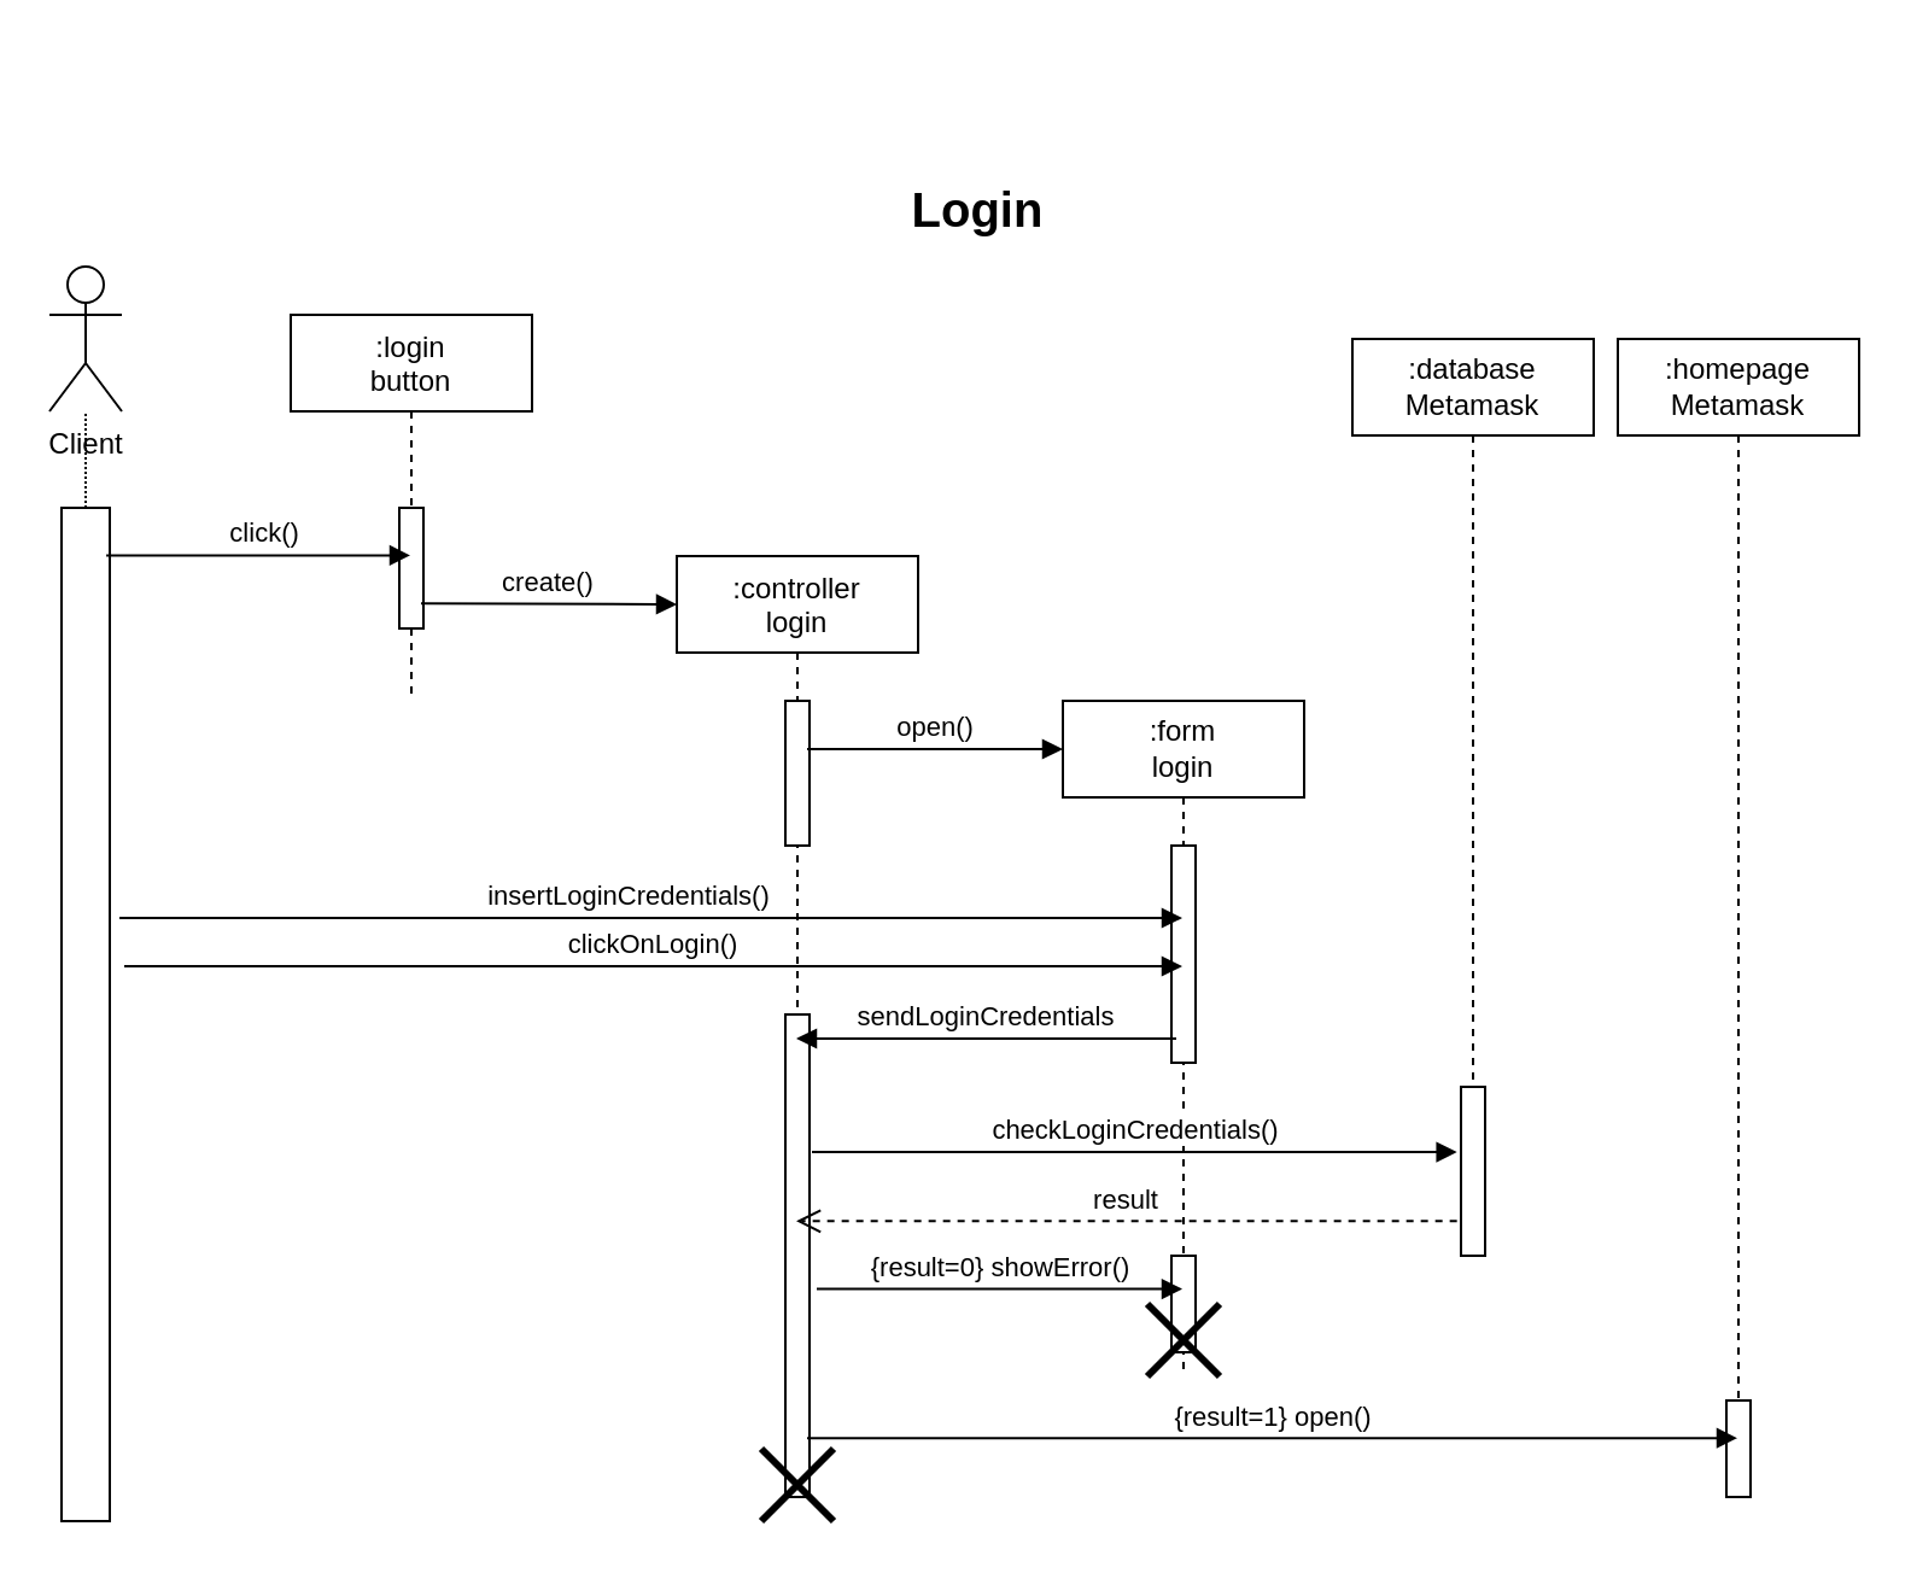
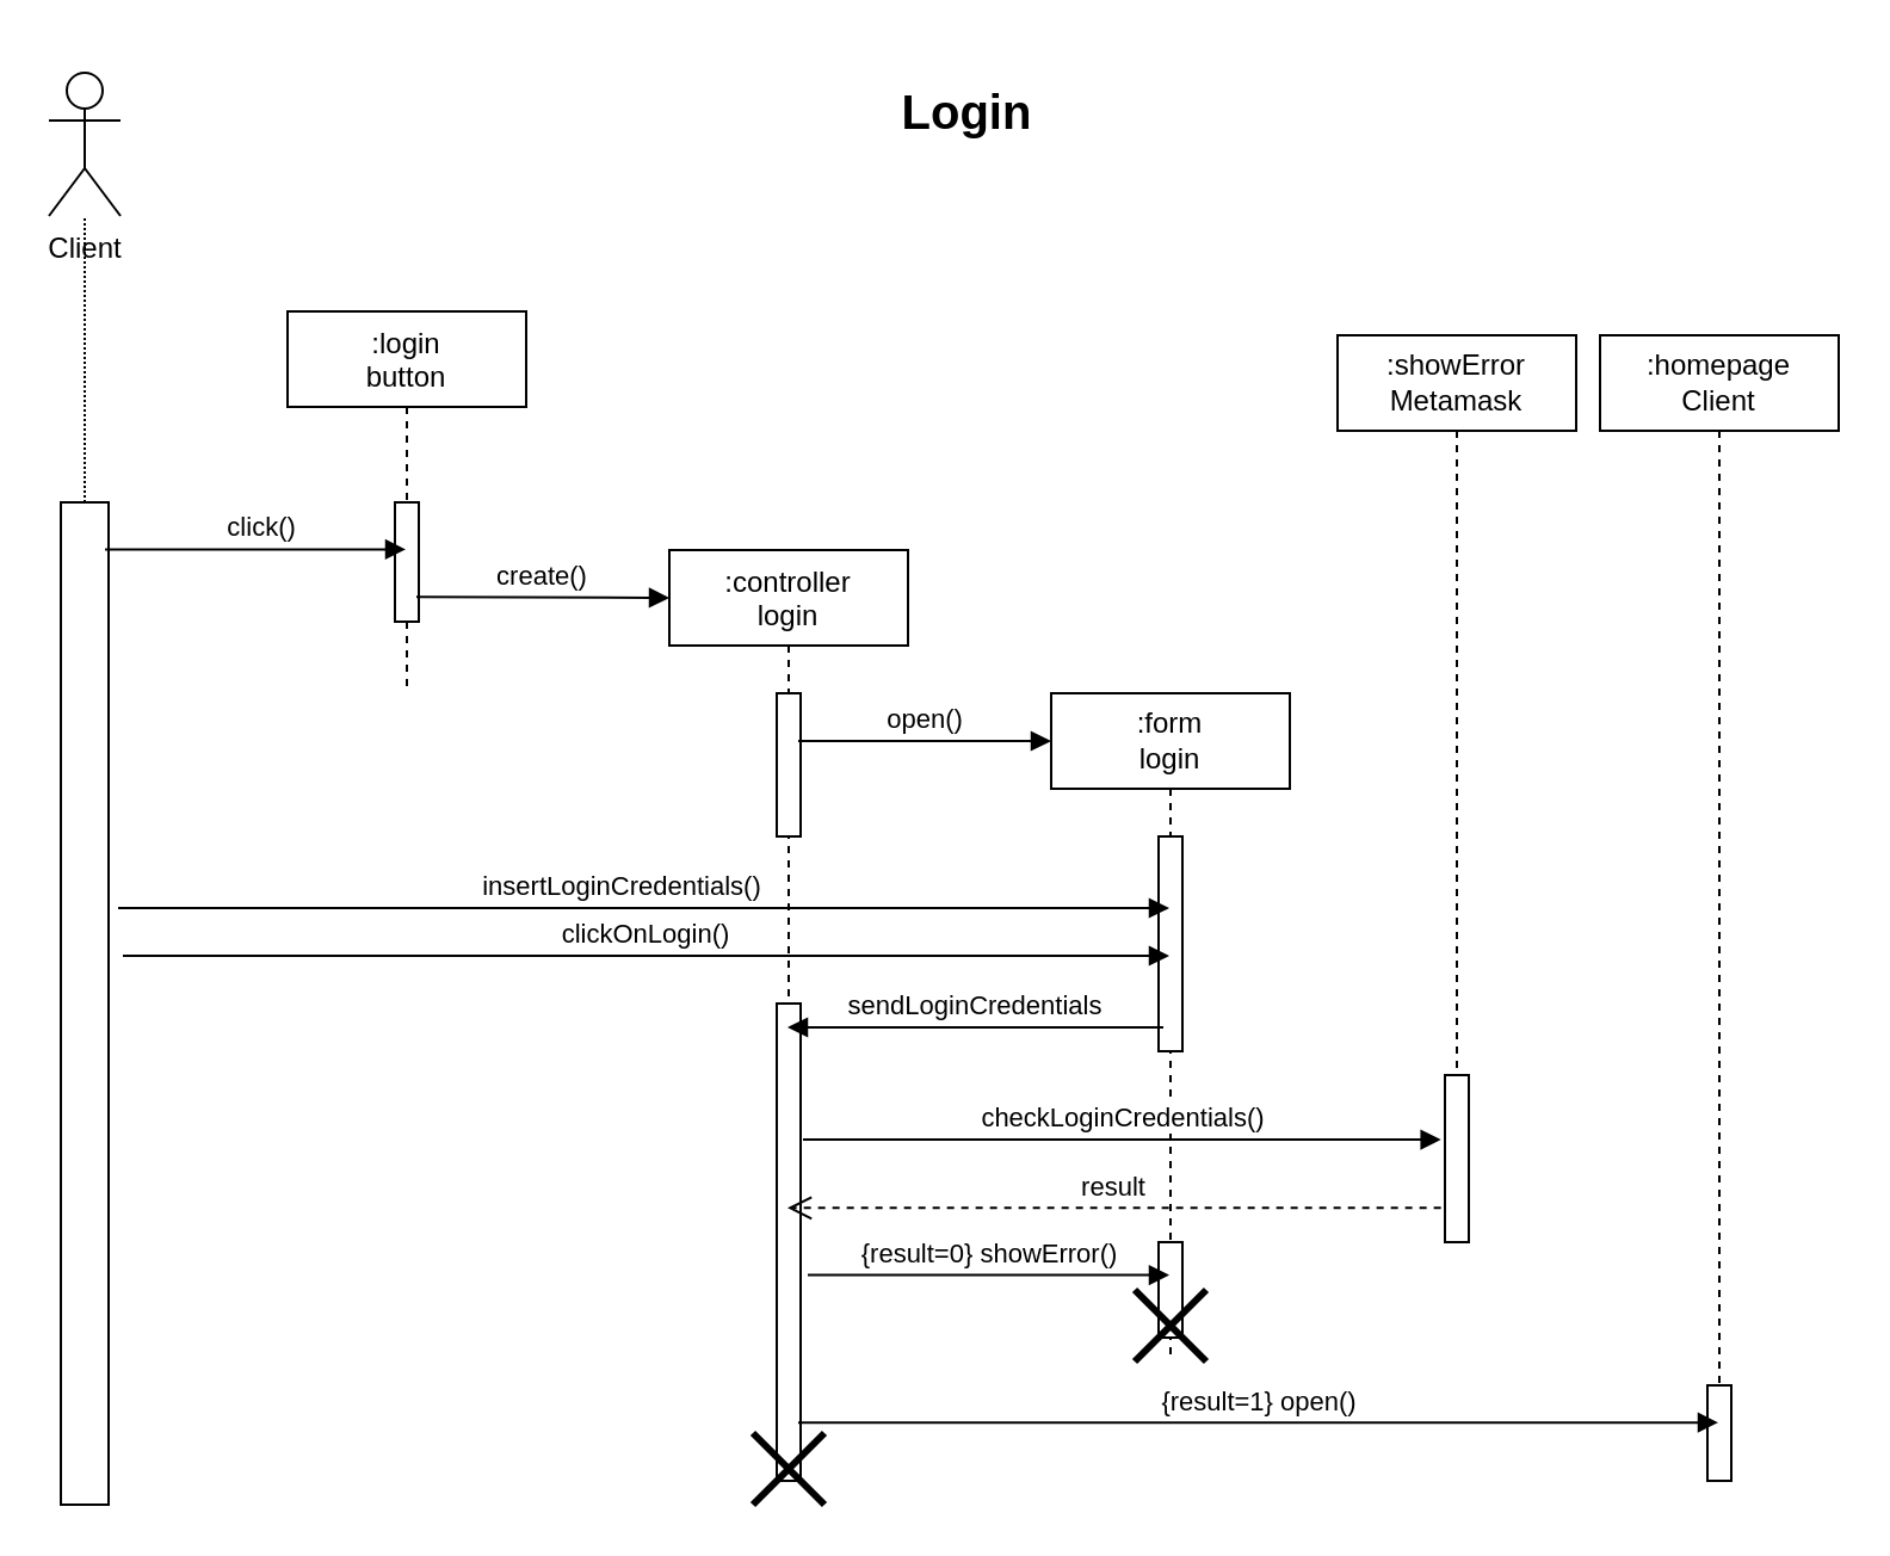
  <mxCell id="0" />
  <mxCell id="1" parent="0" />
  <mxCell id="2" value=":login&#10;button" style="shape=umlLifeline;perimeter=lifelinePerimeter;container=1;collapsible=0;recursiveResize=0;rounded=0;shadow=0;strokeWidth=1;size=40;" parent="1" vertex="1"><mxGeometry x="120" y="130" width="100" height="160" as="geometry" /></mxCell>
  <mxCell id="3" value="" style="points=[];perimeter=orthogonalPerimeter;rounded=0;shadow=0;strokeWidth=1;" parent="2" vertex="1"><mxGeometry x="45" y="80" width="10" height="50" as="geometry" /></mxCell>
  <mxCell id="4" value=":controller&#10;login" style="shape=umlLifeline;perimeter=lifelinePerimeter;container=1;collapsible=0;recursiveResize=0;rounded=0;shadow=0;strokeWidth=1;" parent="1" vertex="1"><mxGeometry x="280" y="230" width="100" height="390" as="geometry" /></mxCell>
  <mxCell id="5" value="" style="points=[];perimeter=orthogonalPerimeter;rounded=0;shadow=0;strokeWidth=1;" parent="4" vertex="1"><mxGeometry x="45" y="60" width="10" height="60" as="geometry" /></mxCell>
  <mxCell id="6" value="" style="html=1;points=[];perimeter=orthogonalPerimeter;" parent="4" vertex="1"><mxGeometry x="45" y="190" width="10" height="200" as="geometry" /></mxCell>
  <mxCell id="7" value="create()" style="verticalAlign=bottom;endArrow=block;shadow=0;strokeWidth=1;exitX=0.54;exitY=0.748;exitDx=0;exitDy=0;exitPerimeter=0;" parent="1" source="2" edge="1"><mxGeometry relative="1" as="geometry"><mxPoint x="190" y="248" as="sourcePoint" /><mxPoint x="280" y="250" as="targetPoint" /></mxGeometry></mxCell>
- <mxCell id="8" value="Client" style="shape=umlActor;verticalLabelPosition=bottom;verticalAlign=top;html=1;" parent="1" vertex="1"><mxGeometry x="20" y="110" width="30" height="60" as="geometry" /></mxCell>
+ <mxCell id="8" value="Client" style="shape=umlActor;verticalLabelPosition=bottom;verticalAlign=top;html=1;" parent="1" vertex="1"><mxGeometry x="20" y="30" width="30" height="60" as="geometry" /></mxCell>
  <mxCell id="9" value="" style="html=1;points=[];perimeter=orthogonalPerimeter;" parent="1" vertex="1"><mxGeometry x="25" y="210" width="20" height="420" as="geometry" /></mxCell>
  <mxCell id="10" value="click()" style="verticalAlign=bottom;startArrow=none;endArrow=block;startSize=8;shadow=0;strokeWidth=1;exitX=0.927;exitY=0.047;exitDx=0;exitDy=0;exitPerimeter=0;startFill=0;" parent="1" source="9" target="2" edge="1"><mxGeometry x="0.053" relative="1" as="geometry"><mxPoint x="70" y="230" as="sourcePoint" /><mxPoint x="150" y="230" as="targetPoint" /><mxPoint as="offset" /></mxGeometry></mxCell>
  <mxCell id="11" value="open()" style="html=1;verticalAlign=bottom;endArrow=block;entryX=0;entryY=0.5;entryDx=0;entryDy=0;" parent="1" edge="1"><mxGeometry width="80" relative="1" as="geometry"><mxPoint x="334" y="310" as="sourcePoint" /><mxPoint x="440" y="310" as="targetPoint" /></mxGeometry></mxCell>
  <mxCell id="12" value=":form&lt;br&gt;login" style="shape=umlLifeline;perimeter=lifelinePerimeter;whiteSpace=wrap;html=1;container=1;collapsible=0;recursiveResize=0;outlineConnect=0;" parent="1" vertex="1"><mxGeometry x="440" y="290" width="100" height="280" as="geometry" /></mxCell>
  <mxCell id="13" value="" style="points=[];perimeter=orthogonalPerimeter;rounded=0;shadow=0;strokeWidth=1;" parent="12" vertex="1"><mxGeometry x="45" y="60" width="10" height="90" as="geometry" /></mxCell>
  <mxCell id="14" value="" style="html=1;points=[];perimeter=orthogonalPerimeter;" parent="12" vertex="1"><mxGeometry x="45" y="230" width="10" height="40" as="geometry" /></mxCell>
  <mxCell id="15" value="" style="shape=umlDestroy;whiteSpace=wrap;html=1;strokeWidth=3;" parent="12" vertex="1"><mxGeometry x="35" y="250" width="30" height="30" as="geometry" /></mxCell>
  <mxCell id="16" value="insertLoginCredentials()" style="html=1;verticalAlign=bottom;endArrow=block;" parent="1" target="12" edge="1"><mxGeometry x="-0.041" width="80" relative="1" as="geometry"><mxPoint x="49" y="380" as="sourcePoint" /><mxPoint x="480" y="376" as="targetPoint" /><mxPoint as="offset" /></mxGeometry></mxCell>
  <mxCell id="17" value="sendLoginCredentials" style="html=1;verticalAlign=bottom;endArrow=block;" parent="1" target="4" edge="1"><mxGeometry width="80" relative="1" as="geometry"><mxPoint x="487" y="430" as="sourcePoint" /><mxPoint x="360" y="400" as="targetPoint" /><Array as="points"><mxPoint x="410" y="430" /></Array></mxGeometry></mxCell>
  <mxCell id="18" value="clickOnLogin()" style="html=1;verticalAlign=bottom;endArrow=block;" parent="1" target="12" edge="1"><mxGeometry width="80" relative="1" as="geometry"><mxPoint x="51" y="400" as="sourcePoint" /><mxPoint x="340" y="360" as="targetPoint" /></mxGeometry></mxCell>
- <mxCell id="19" value=":homepage&lt;br&gt;Metamask" style="shape=umlLifeline;perimeter=lifelinePerimeter;whiteSpace=wrap;html=1;container=1;collapsible=0;recursiveResize=0;outlineConnect=0;" parent="1" vertex="1"><mxGeometry x="670" y="140" width="100" height="470" as="geometry" /></mxCell>
+ <mxCell id="19" value=":homepage&lt;br&gt;Client" style="shape=umlLifeline;perimeter=lifelinePerimeter;whiteSpace=wrap;html=1;container=1;collapsible=0;recursiveResize=0;outlineConnect=0;" parent="1" vertex="1"><mxGeometry x="670" y="140" width="100" height="470" as="geometry" /></mxCell>
  <mxCell id="20" value="" style="html=1;points=[];perimeter=orthogonalPerimeter;" parent="19" vertex="1"><mxGeometry x="45" y="440" width="10" height="40" as="geometry" /></mxCell>
  <mxCell id="21" value="{result=1} open()" style="html=1;verticalAlign=bottom;endArrow=block;exitX=0.9;exitY=0.878;exitDx=0;exitDy=0;exitPerimeter=0;" parent="1" source="6" target="19" edge="1"><mxGeometry width="80" relative="1" as="geometry"><mxPoint x="333" y="580" as="sourcePoint" /><mxPoint x="710" y="580" as="targetPoint" /></mxGeometry></mxCell>
  <mxCell id="22" value="{result=0} showError()" style="html=1;verticalAlign=bottom;endArrow=block;exitX=0.58;exitY=0.779;exitDx=0;exitDy=0;exitPerimeter=0;" parent="1" source="4" target="12" edge="1"><mxGeometry width="80" relative="1" as="geometry"><mxPoint x="380" y="430" as="sourcePoint" /><mxPoint x="500" y="650" as="targetPoint" /></mxGeometry></mxCell>
- <mxCell id="23" value=":database Metamask" style="shape=umlLifeline;perimeter=lifelinePerimeter;whiteSpace=wrap;html=1;container=1;collapsible=0;recursiveResize=0;outlineConnect=0;" parent="1" vertex="1"><mxGeometry x="560" y="140" width="100" height="360" as="geometry" /></mxCell>
+ <mxCell id="23" value=":showError Metamask" style="shape=umlLifeline;perimeter=lifelinePerimeter;whiteSpace=wrap;html=1;container=1;collapsible=0;recursiveResize=0;outlineConnect=0;" parent="1" vertex="1"><mxGeometry x="560" y="140" width="100" height="360" as="geometry" /></mxCell>
  <mxCell id="24" value="" style="html=1;points=[];perimeter=orthogonalPerimeter;" parent="23" vertex="1"><mxGeometry x="45" y="310" width="10" height="70" as="geometry" /></mxCell>
  <mxCell id="25" value="checkLoginCredentials()" style="html=1;verticalAlign=bottom;endArrow=block;entryX=-0.167;entryY=0.386;entryDx=0;entryDy=0;entryPerimeter=0;" parent="1" target="24" edge="1"><mxGeometry width="80" relative="1" as="geometry"><mxPoint x="336" y="477" as="sourcePoint" /><mxPoint x="410" y="380" as="targetPoint" /><Array as="points" /></mxGeometry></mxCell>
  <mxCell id="26" value="result" style="html=1;verticalAlign=bottom;endArrow=open;dashed=1;endSize=8;exitX=-0.167;exitY=0.795;exitDx=0;exitDy=0;exitPerimeter=0;" parent="1" source="24" target="4" edge="1"><mxGeometry relative="1" as="geometry"><mxPoint x="410" y="480" as="sourcePoint" /><mxPoint x="330" y="480" as="targetPoint" /></mxGeometry></mxCell>
  <mxCell id="27" value="" style="shape=umlDestroy;whiteSpace=wrap;html=1;strokeWidth=3;" parent="1" vertex="1"><mxGeometry x="315" y="600" width="30" height="30" as="geometry" /></mxCell>
- <mxCell id="28" value="Login" style="text;align=center;fontStyle=1;verticalAlign=middle;spacingLeft=3;spacingRight=3;strokeColor=none;rotatable=0;points=[[0,0.5],[1,0.5]];portConstraint=eastwest;fontSize=20;" vertex="1" parent="1"><mxGeometry x="300" y="60" width="210" height="50" as="geometry" /></mxCell>
+ <mxCell id="28" value="Login" style="text;align=center;fontStyle=1;verticalAlign=middle;spacingLeft=3;spacingRight=3;strokeColor=none;rotatable=0;points=[[0,0.5],[1,0.5]];portConstraint=eastwest;fontSize=20;" vertex="1" parent="1"><mxGeometry x="300" y="20" width="210" height="50" as="geometry" /></mxCell>
  <mxCell id="29" value="" style="endArrow=none;dashed=1;html=1;dashPattern=1 1;strokeWidth=1;rounded=0;" edge="1" parent="1" source="9" target="8"><mxGeometry width="50" height="50" relative="1" as="geometry"><mxPoint x="-50" y="270" as="sourcePoint" /><mxPoint x="0" y="220" as="targetPoint" /></mxGeometry></mxCell>
